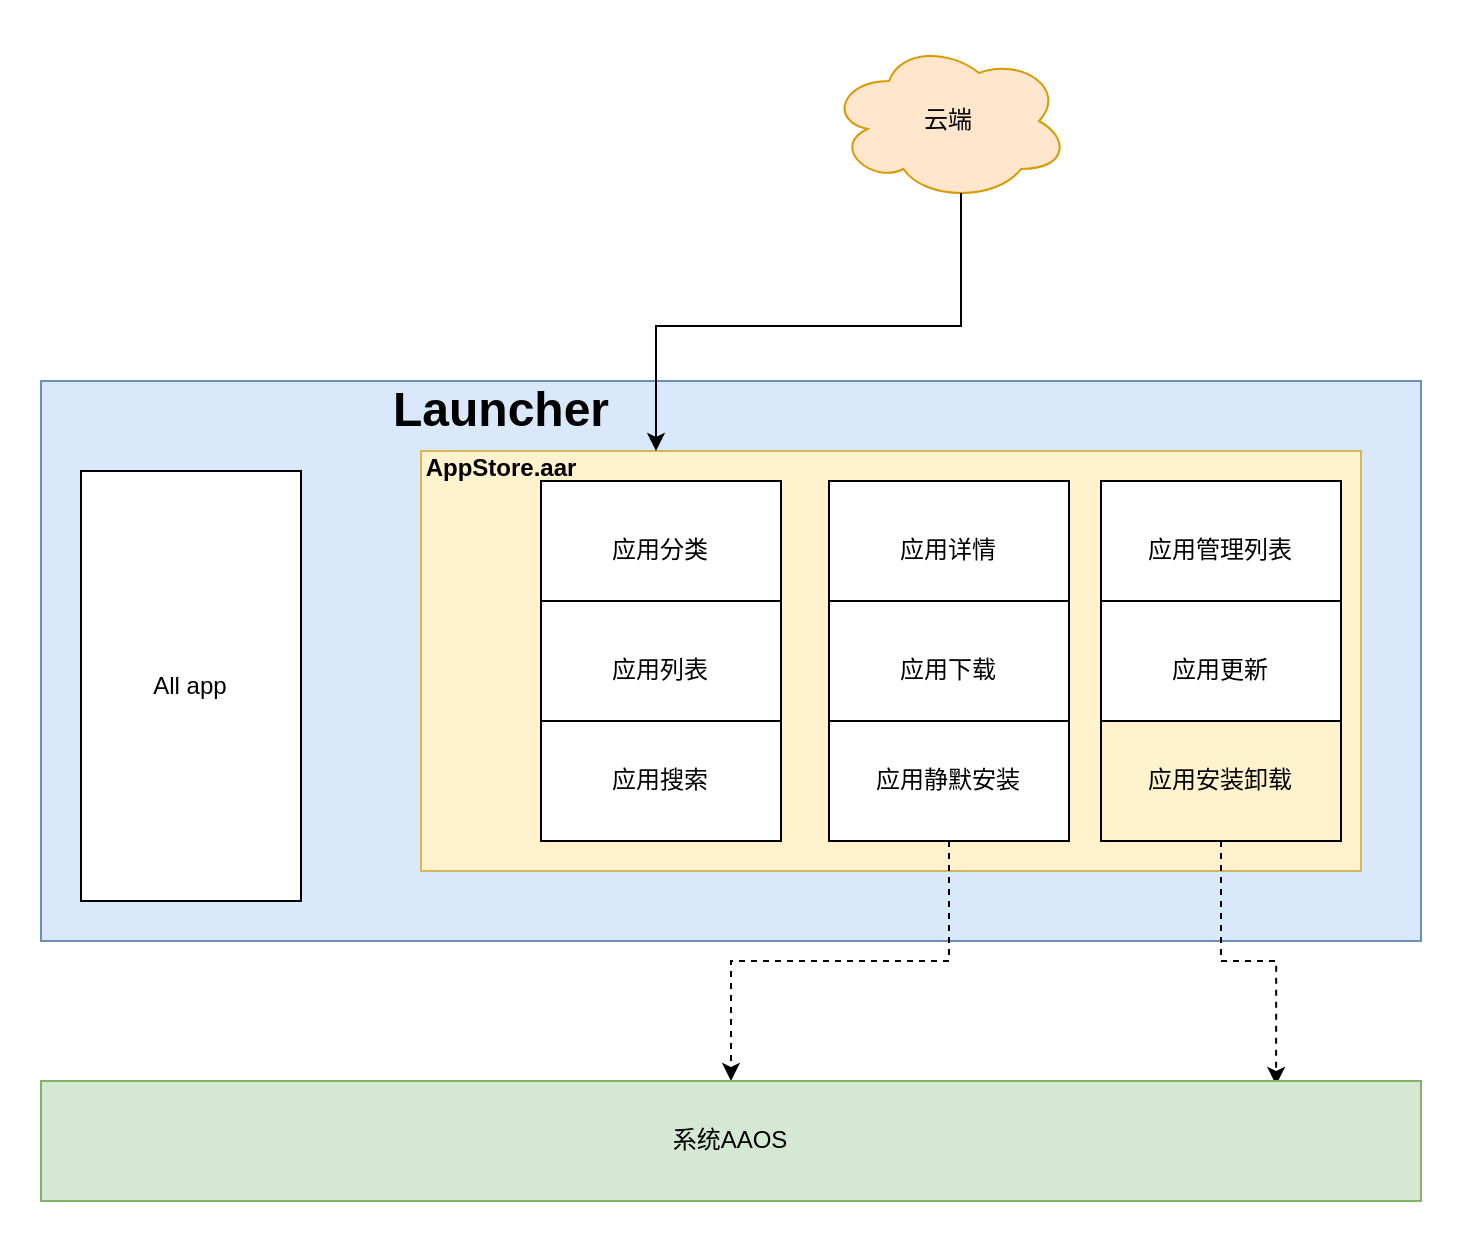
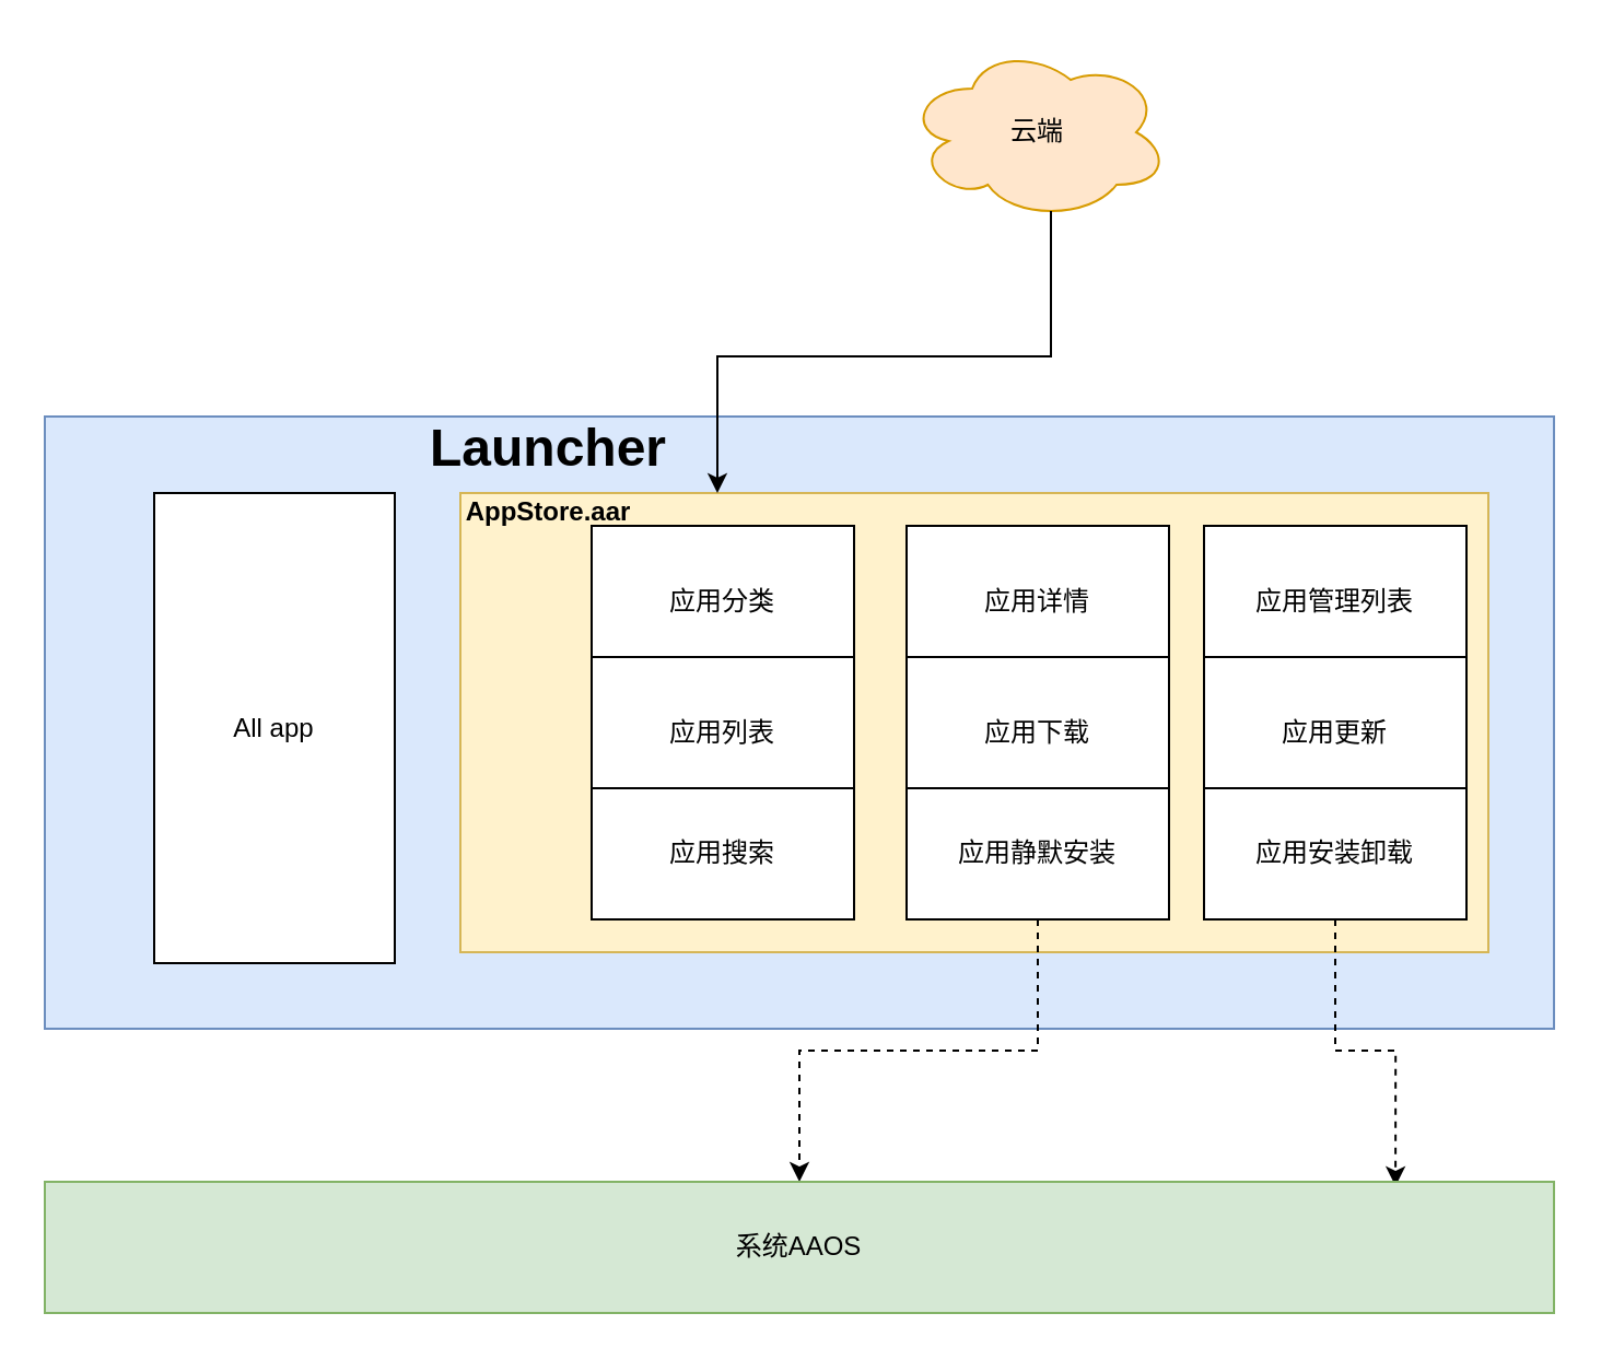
  <mxCell id="0" />
  <mxCell id="1" parent="0" />
  <mxCell id="2" value="" style="rounded=0;whiteSpace=wrap;html=1;fillColor=#dae8fc;strokeColor=#6c8ebf;" vertex="1" parent="1"><mxGeometry x="20" y="190" width="690" height="280" as="geometry" /></mxCell>
  <mxCell id="3" value="" style="rounded=0;whiteSpace=wrap;html=1;fillColor=#fff2cc;strokeColor=#d6b656;" vertex="1" parent="1"><mxGeometry x="210" y="225" width="470" height="210" as="geometry" /></mxCell>
  <mxCell id="4" value="" style="rounded=0;whiteSpace=wrap;html=1;" vertex="1" parent="1"><mxGeometry x="270" y="240" width="120" height="180" as="geometry" /></mxCell>
  <mxCell id="5" value="云端" style="ellipse;shape=cloud;whiteSpace=wrap;html=1;fillColor=#ffe6cc;strokeColor=#d79b00;" vertex="1" parent="1"><mxGeometry x="414" y="20" width="120" height="80" as="geometry" /></mxCell>
  <mxCell id="6" style="edgeStyle=orthogonalEdgeStyle;rounded=0;orthogonalLoop=1;jettySize=auto;html=1;exitX=0.55;exitY=0.95;exitDx=0;exitDy=0;exitPerimeter=0;entryX=0.25;entryY=0;entryDx=0;entryDy=0;" edge="1" parent="1" source="5" target="3"><mxGeometry relative="1" as="geometry" /></mxCell>
  <mxCell id="7" value="Launcher" style="text;strokeColor=none;fillColor=none;html=1;fontSize=24;fontStyle=1;verticalAlign=middle;align=center;" vertex="1" parent="1"><mxGeometry x="200" y="185" width="100" height="40" as="geometry" /></mxCell>
- <mxCell id="8" value="All app" style="rounded=0;whiteSpace=wrap;html=1;" vertex="1" parent="1"><mxGeometry x="40" y="235" width="110" height="215" as="geometry" /></mxCell>
+ <mxCell id="8" value="All app" style="rounded=0;whiteSpace=wrap;html=1;" vertex="1" parent="1"><mxGeometry x="70" y="225" width="110" height="215" as="geometry" /></mxCell>
  <mxCell id="9" value="应用分类" style="rounded=0;whiteSpace=wrap;html=1;" vertex="1" parent="1"><mxGeometry x="270" y="240" width="120" height="70" as="geometry" /></mxCell>
  <mxCell id="10" value="应用列表" style="rounded=0;whiteSpace=wrap;html=1;" vertex="1" parent="1"><mxGeometry x="270" y="300" width="120" height="70" as="geometry" /></mxCell>
  <mxCell id="11" value="应用搜索" style="rounded=0;whiteSpace=wrap;html=1;" vertex="1" parent="1"><mxGeometry x="270" y="360" width="120" height="60" as="geometry" /></mxCell>
  <mxCell id="12" value="应用详情" style="rounded=0;whiteSpace=wrap;html=1;" vertex="1" parent="1"><mxGeometry x="414" y="240" width="120" height="70" as="geometry" /></mxCell>
  <mxCell id="13" value="应用下载" style="rounded=0;whiteSpace=wrap;html=1;" vertex="1" parent="1"><mxGeometry x="414" y="300" width="120" height="70" as="geometry" /></mxCell>
  <mxCell id="14" value="应用静默安装" style="rounded=0;whiteSpace=wrap;html=1;" vertex="1" parent="1"><mxGeometry x="414" y="360" width="120" height="60" as="geometry" /></mxCell>
  <mxCell id="15" value="应用管理列表" style="rounded=0;whiteSpace=wrap;html=1;" vertex="1" parent="1"><mxGeometry x="550" y="240" width="120" height="70" as="geometry" /></mxCell>
  <mxCell id="16" value="应用更新" style="rounded=0;whiteSpace=wrap;html=1;" vertex="1" parent="1"><mxGeometry x="550" y="300" width="120" height="70" as="geometry" /></mxCell>
- <mxCell id="17" value="应用安装卸载" style="rounded=0;whiteSpace=wrap;html=1;fillColor=#fff2cc;" vertex="1" parent="1"><mxGeometry x="550" y="360" width="120" height="60" as="geometry" /></mxCell>
+ <mxCell id="17" value="应用安装卸载" style="rounded=0;whiteSpace=wrap;html=1;" vertex="1" parent="1"><mxGeometry x="550" y="360" width="120" height="60" as="geometry" /></mxCell>
  <mxCell id="18" style="edgeStyle=orthogonalEdgeStyle;rounded=0;orthogonalLoop=1;jettySize=auto;html=1;exitX=0.5;exitY=1;exitDx=0;exitDy=0;entryX=0.5;entryY=0;entryDx=0;entryDy=0;dashed=1;" edge="1" parent="1" source="14" target="20"><mxGeometry relative="1" as="geometry"><mxPoint x="480" y="440" as="sourcePoint" /><mxPoint x="343" y="599" as="targetPoint" /></mxGeometry></mxCell>
  <mxCell id="19" style="edgeStyle=orthogonalEdgeStyle;rounded=0;orthogonalLoop=1;jettySize=auto;html=1;entryX=0.895;entryY=0.033;entryDx=0;entryDy=0;entryPerimeter=0;dashed=1;" edge="1" parent="1" source="17" target="20"><mxGeometry relative="1" as="geometry"><mxPoint x="710" y="450" as="sourcePoint" /><mxPoint x="560" y="590" as="targetPoint" /></mxGeometry></mxCell>
  <mxCell id="20" value="系统AAOS" style="rounded=0;whiteSpace=wrap;html=1;fillColor=#d5e8d4;strokeColor=#82b366;" vertex="1" parent="1"><mxGeometry x="20" y="540" width="690" height="60" as="geometry" /></mxCell>
  <mxCell id="21" value="&lt;font style=&quot;font-size: 12px;&quot;&gt;AppStore.aar&lt;/font&gt;" style="text;strokeColor=none;fillColor=none;html=1;fontSize=24;fontStyle=1;verticalAlign=middle;align=center;" vertex="1" parent="1"><mxGeometry x="200" y="210" width="100" height="40" as="geometry" /></mxCell>
